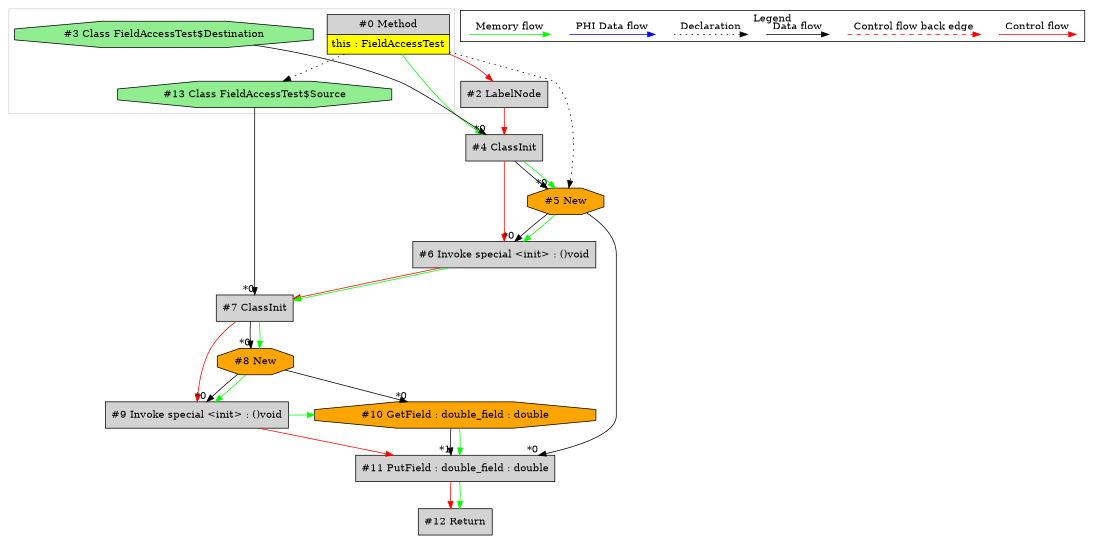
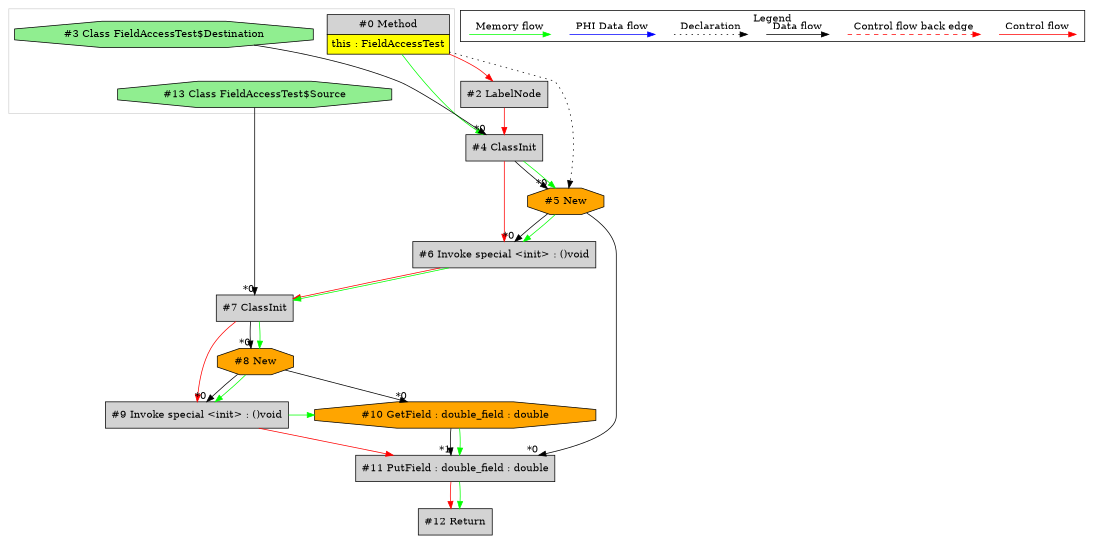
  digraph {
    ordering=in
    node [shape=point style=filled]
    edge [labeldistance=2]
    n1 [fillcolor=lightgrey label=<<table border="0" cellborder="1" cellspacing="0" cellpadding="5"><tr><td colspan="1">#0 Method</td></tr><tr><td port="prj1" bgcolor="yellow">this : FieldAccessTest</td></tr></table>> margin=0 shape=none]
    n2 [fillcolor=lightgreen label="#13 Class FieldAccessTest$Source" shape=octagon]
    n3 [fillcolor=lightgreen label="#3 Class FieldAccessTest$Destination" shape=octagon]
    c0 [style=invis]
    c1 [style=invis]
    c2 [style=invis]
    c3 [style=invis]
    d0 [style=invis]
    d1 [style=invis]
    d2 [style=invis]
    d3 [style=invis]
    d4 [style=invis]
    d5 [style=invis]
    d6 [style=invis]
    d7 [style=invis]
    n16 [fillcolor=lightgrey label="#4 ClassInit" shape=box]
    n17 [fillcolor=lightgrey label="#2 LabelNode" shape=box]
    n18 [fillcolor=orange label="#5 New" shape=octagon]
    n19 [fillcolor=lightgrey label="#7 ClassInit" shape=box]
    n20 [fillcolor=lightgrey label="#6 Invoke special <init> : ()void" shape=box]
    n21 [fillcolor=lightgrey label="#9 Invoke special <init> : ()void" shape=box]
    n22 [fillcolor=orange label="#8 New" shape=octagon]
    n23 [fillcolor=lightgrey label="#11 PutField : double_field : double" shape=box]
    n24 [fillcolor=orange label="#10 GetField : double_field : double" shape=octagon]
    n25 [fillcolor=lightgrey label="#12 Return" shape=box]
    subgraph cluster_1 {
      color=lightgray
      n1
      n2
      n3
    }
    subgraph cluster_2 {
      label=Legend
      subgraph sub_3 {
        label=Legend
        rank=same
        c0
        c1
        c2
        c3
        d0
        d1
        d2
        d3
        d4
        d5
        d6
        d7
      }
    }
-   n1 -> n2 [style=dotted labeldistance=""]
    n1 -> n16 [color=green constraint=false]
    n1 -> n17 [color=red fontcolor=red]
    n1 -> n18 [style=dotted labeldistance=""]
    n2 -> n19 [headlabel="*0"]
    n3 -> n16 [headlabel="*0"]
    c0 -> c1 [color=red label="Control flow" style=solid labeldistance=""]
    c2 -> c3 [color=red label="Control flow back edge" style=dashed labeldistance=""]
    d0 -> d1 [label="Data flow" labeldistance=""]
    d2 -> d3 [label=Declaration style=dotted labeldistance=""]
    d4 -> d5 [color=blue label="PHI Data flow" labeldistance=""]
    d6 -> d7 [color=green label="Memory flow" labeldistance=""]
    n16 -> n18 [headlabel="*0"]
    n16 -> n18 [color=green constraint=false]
    n16 -> n20 [color=red fontcolor=red]
    n17 -> n16 [color=red fontcolor=red]
    n18 -> n20 [headlabel="*0"]
    n18 -> n20 [color=green constraint=false]
    n18 -> n23 [headlabel="*0"]
    n19 -> n21 [color=red fontcolor=red]
    n19 -> n22 [headlabel="*0"]
    n19 -> n22 [color=green constraint=false]
    n20 -> n19 [color=red fontcolor=red]
    n20 -> n19 [color=green constraint=false]
    n21 -> n23 [color=red fontcolor=red]
    n21 -> n24 [color=green constraint=false]
    n22 -> n21 [headlabel="*0"]
    n22 -> n21 [color=green constraint=false]
    n22 -> n24 [headlabel="*0"]
    n23 -> n25 [color=red fontcolor=red]
    n23 -> n25 [color=green constraint=false]
    n24 -> n23 [headlabel="*1"]
    n24 -> n23 [color=green constraint=false]
  }
